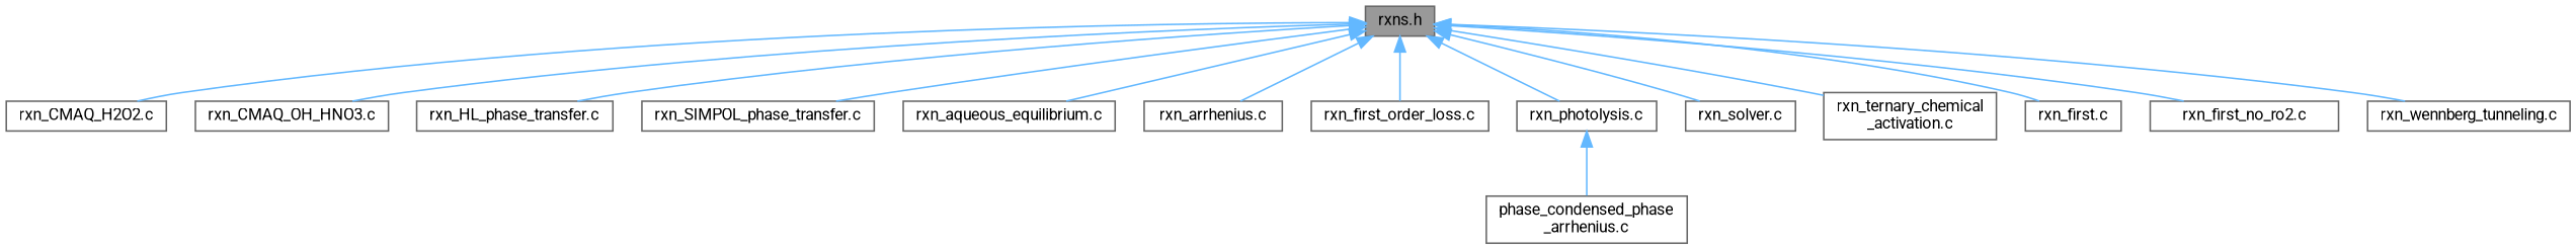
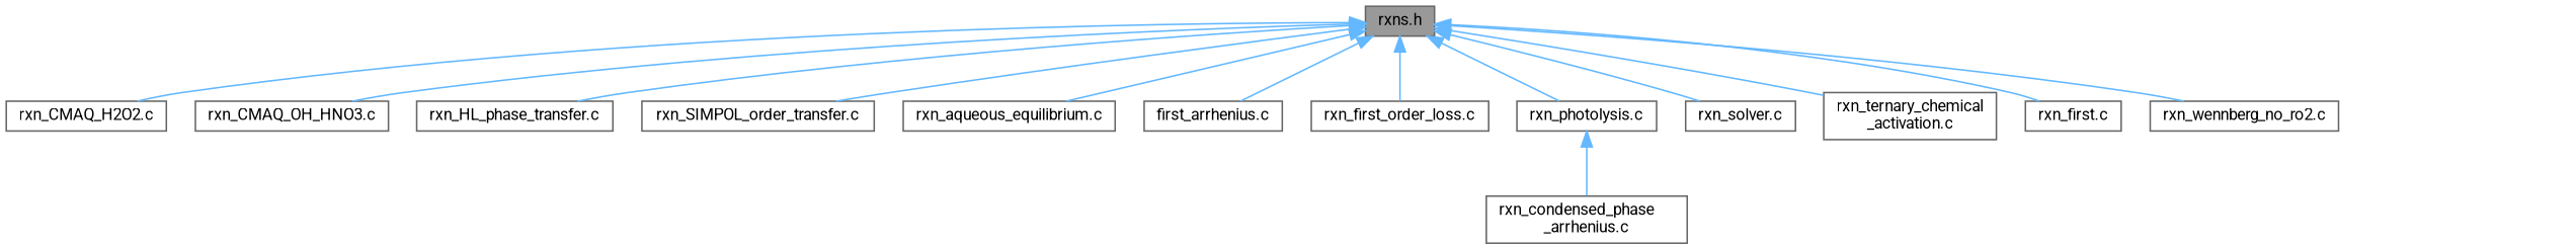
  digraph {
    fontname=Roboto
    node [color=grey40 fillcolor=white fontname=Roboto fontsize=10 shape=box style=filled]
    edge [color=steelblue1 dir=back fontname=Roboto fontsize=10 labelfontname=Helvetica labelfontsize=10 style=solid]
    n1 [color=gray40 fillcolor=grey60 fontcolor=black height=0.2 label="rxns.h" width=0.4]
    n2 [height=0.2 label="rxn_CMAQ_H2O2.c" width=0.4]
    n3 [height=0.2 label="rxn_CMAQ_OH_HNO3.c" width=0.4]
    n4 [height=0.2 label="rxn_HL_phase_transfer.c" width=0.4]
-   n5 [height=0.2 label="rxn_SIMPOL_phase_transfer.c" width=0.4]
+   n5 [height=0.2 label="rxn_SIMPOL_order_transfer.c" width=0.4]
    n6 [height=0.2 label="rxn_aqueous_equilibrium.c" width=0.4]
-   n7 [height=0.2 label="rxn_arrhenius.c" width=0.4]
+   n7 [height=0.2 label="first_arrhenius.c" width=0.4]
    n8 [height=0.2 label="rxn_first_order_loss.c" width=0.4]
    n9 [height=0.2 label="rxn_photolysis.c" width=0.4]
    n10 [height=0.2 label="rxn_solver.c" width=0.4]
    n11 [height=0.2 label="rxn_ternary_chemical\l_activation.c" width=0.4]
    n12 [height=0.2 label="rxn_first.c" width=0.4]
-   n13 [height=0.2 label="rxn_first_no_ro2.c" width=0.4]
-   n14 [height=0.2 label="rxn_wennberg_tunneling.c" width=0.4]
-   n15 [height=0.2 label="phase_condensed_phase\l_arrhenius.c" width=0.4]
+   n13 [height=0.2 label="rxn_wennberg_no_ro2.c" width=0.4]
+   n15 [height=0.2 label="rxn_condensed_phase\l_arrhenius.c" width=0.4]
    n1 -> n2
    n1 -> n3
    n1 -> n4
    n1 -> n5
    n1 -> n6
    n1 -> n7
    n1 -> n8
    n1 -> n9
    n1 -> n10
    n1 -> n11
    n1 -> n12
    n1 -> n13
-   n1 -> n14
    n9 -> n15
  }
